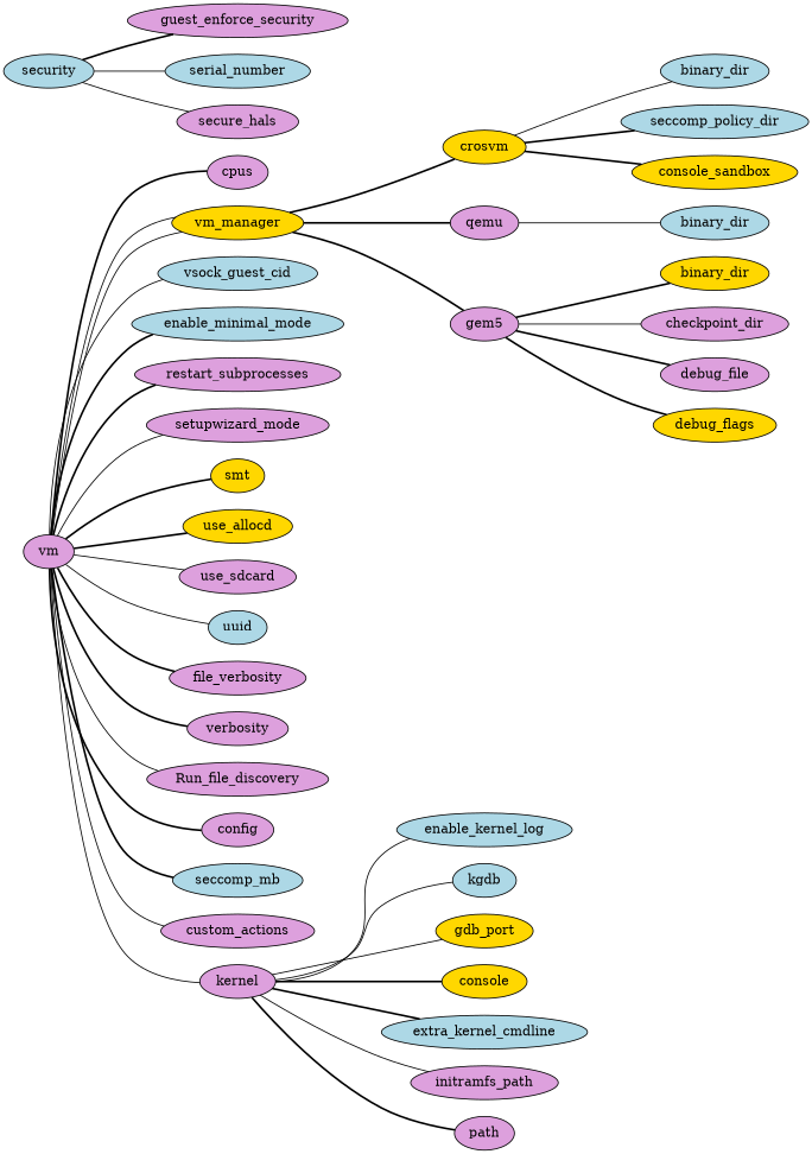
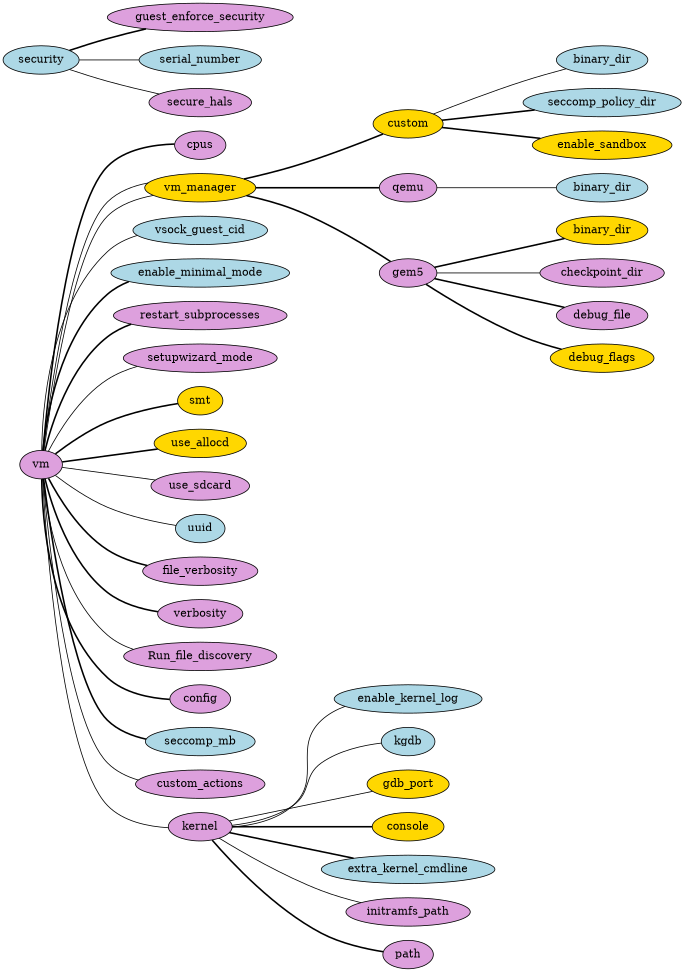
  graph {
    rankdir=LR
    node [fillcolor=plum style=filled]
    edge [style=bold]
    vm
    cpus
    vm_manager [fillcolor=gold]
    vsock_guest_cid [fillcolor=lightblue]
    enable_minimal_mode [fillcolor=lightblue]
    restart_subprocesses
    setupwizard_mode
    smt [fillcolor=gold]
    use_allocd [fillcolor=gold]
    use_sdcard
    uuid [fillcolor=lightblue]
    file_verbosity
    verbosity
    Run_file_discovery
    config
    n16 [fillcolor=lightblue label=seccomp_mb]
    custom_actions
    kernel
-   crosvm [fillcolor=gold]
+   crosvm [fillcolor=gold label=custom]
    qemu
    gem5
    security [fillcolor=lightblue]
    guest_enforce_security
    serial_number [fillcolor=lightblue]
    secure_hals
    enable_kernel_log [fillcolor=lightblue]
    kgdb [fillcolor=lightblue]
    gdb_port [fillcolor=gold]
    console [fillcolor=gold]
    extra_kernel_cmdline [fillcolor=lightblue]
    initramfs_path
    path
    n33 [fillcolor=lightblue label=binary_dir]
    seccomp_policy_dir [fillcolor=lightblue]
-   enable_sandbox [fillcolor=gold label=console_sandbox]
+   enable_sandbox [fillcolor=gold]
    n36 [fillcolor=lightblue label=binary_dir]
    n37 [fillcolor=gold label=binary_dir]
    checkpoint_dir
    debug_file
    debug_flags [fillcolor=gold]
    vm -- cpus
    vm -- vm_manager [style=solid]
    vm -- vm_manager [style=solid]
    vm -- vsock_guest_cid [style=solid]
    vm -- enable_minimal_mode
    vm -- restart_subprocesses
    vm -- setupwizard_mode [style=solid]
    vm -- smt
    vm -- use_allocd
    vm -- use_sdcard [style=solid]
    vm -- uuid [style=solid]
    vm -- file_verbosity
    vm -- verbosity
    vm -- Run_file_discovery [style=solid]
    vm -- config
    vm -- n16
    vm -- custom_actions [style=solid]
    vm -- kernel [style=solid]
    vm_manager -- crosvm
    vm_manager -- qemu
    vm_manager -- gem5
    kernel -- enable_kernel_log [style=solid]
    kernel -- kgdb [style=solid]
    kernel -- gdb_port [style=solid]
    kernel -- console
    kernel -- extra_kernel_cmdline
    kernel -- initramfs_path [style=solid]
    kernel -- path
    crosvm -- n33 [style=solid]
    crosvm -- seccomp_policy_dir
    crosvm -- enable_sandbox
    qemu -- n36 [style=solid]
    gem5 -- n37
    gem5 -- checkpoint_dir [style=solid]
    gem5 -- debug_file
    gem5 -- debug_flags
    security -- guest_enforce_security
    security -- serial_number [style=solid]
    security -- secure_hals [style=solid]
  }
